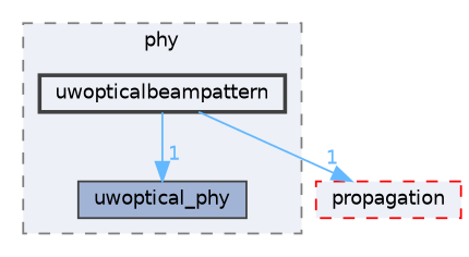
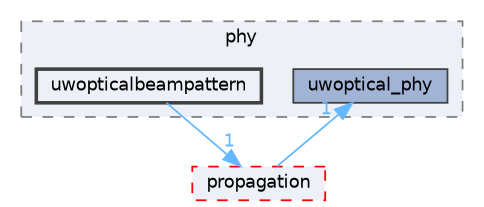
  digraph {
    compound=true
    node [color=grey25 fillcolor="#edf0f7" fontname=Helvetica fontsize=10 shape=box]
    edge [color=steelblue1 fontcolor=steelblue1 fontname=Helvetica fontsize=10 headlabel=1 labeldistance=1.5 labelfontname=Helvetica labelfontsize=10]
    n1 [fillcolor="#a2b4d6" height=0.2 label=uwoptical_phy style=filled width=0.4]
    n2 [height=0.2 label=uwopticalbeampattern style="filled,bold" width=0.4]
    n3 [color=red height=0.2 label=propagation style="filled,dashed" width=0.4]
    subgraph cluster_1 {
      bgcolor="#edf0f7"
      fontname=Helvetica
      fontsize=10
      label=phy
      pencolor=grey50
      style="filled,dashed"
      n1
      n2
    }
-   n2 -> n1
+   n3 -> n1
    n2 -> n3
  }
